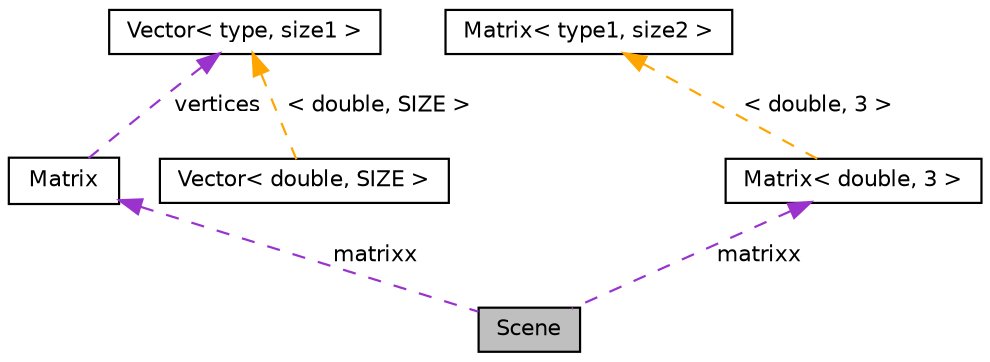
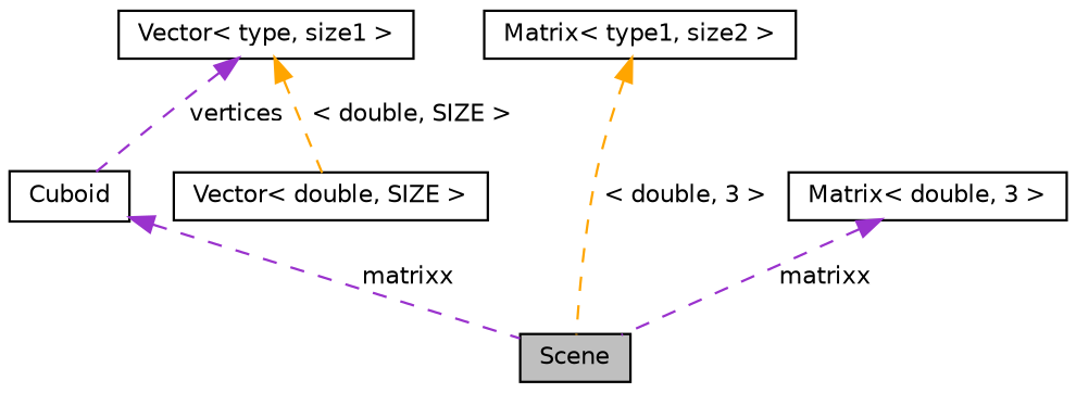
  digraph {
    node [color=black fillcolor=white fontname=Helvetica fontsize=10 shape=record style=filled]
    edge [color=darkorchid3 dir=back fontname=Helvetica fontsize=10 labelfontname=Helvetica labelfontsize=10 style=dashed]
    n1 [fillcolor=grey75 fontcolor=black height=0.2 label=Scene width=0.4]
-   n2 [height=0.2 label=Matrix width=0.4]
+   n2 [height=0.2 label=Cuboid width=0.4]
    n3 [height=0.2 label="Vector\< double, SIZE \>" width=0.4]
    n4 [height=0.2 label="Vector\< type, size1 \>" width=0.4]
    n5 [height=0.2 label="Matrix\< double, 3 \>" width=0.4]
    n6 [height=0.2 label="Matrix\< type1, size2 \>" width=0.4]
    n2 -> n1 [label=" matrixx"]
    n4 -> n2 [label=" vertices"]
    n4 -> n3 [color=orange label=" \< double, SIZE \>"]
    n5 -> n1 [label=" matrixx"]
-   n6 -> n5 [color=orange label=" \< double, 3 \>"]
+   n6 -> n1 [color=orange label=" \< double, 3 \>"]
  }
